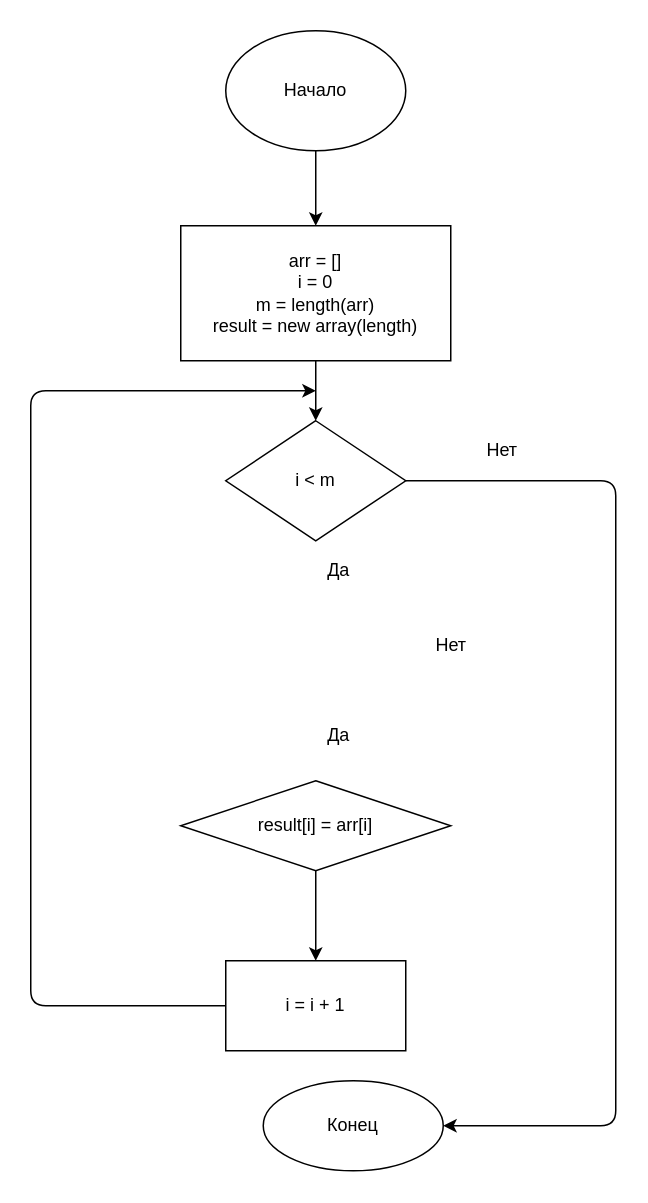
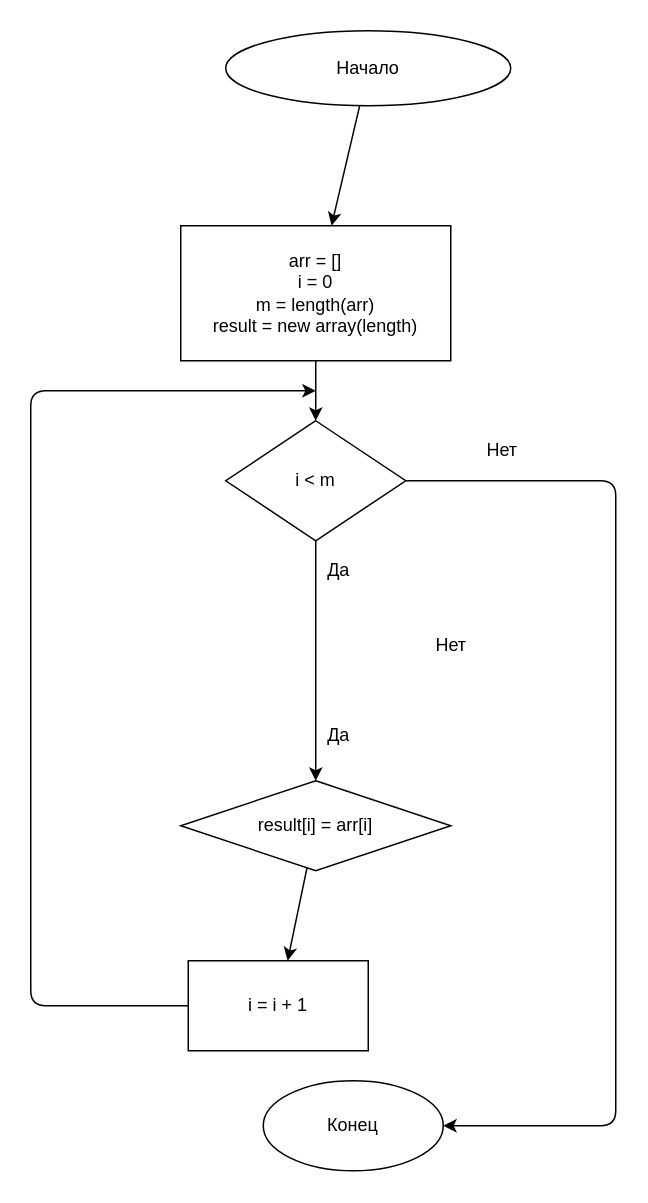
  <mxCell id="0" />
  <mxCell id="1" parent="0" />
  <mxCell id="2" value="" style="edgeStyle=none;html=1;" parent="1" source="3" target="5" edge="1"><mxGeometry relative="1" as="geometry" /></mxCell>
- <mxCell id="3" value="Начало" style="ellipse;whiteSpace=wrap;html=1;" parent="1" vertex="1"><mxGeometry x="150" y="20" width="120" height="80" as="geometry" /></mxCell>
+ <mxCell id="3" value="Начало" style="ellipse;whiteSpace=wrap;html=1;" parent="1" vertex="1"><mxGeometry x="150" y="20" width="190" height="50" as="geometry" /></mxCell>
  <mxCell id="4" value="" style="edgeStyle=none;html=1;" parent="1" source="5" target="8" edge="1"><mxGeometry relative="1" as="geometry" /></mxCell>
  <mxCell id="5" value="arr = []&lt;br&gt;i = 0&lt;br&gt;m = length(arr)&lt;br&gt;result = new array(length)" style="whiteSpace=wrap;html=1;" parent="1" vertex="1"><mxGeometry x="120" y="150" width="180" height="90" as="geometry" /></mxCell>
+ <mxCell id="6" value="" style="edgeStyle=none;html=1;" parent="1" source="8" target="10" edge="1"><mxGeometry relative="1" as="geometry" /></mxCell>
  <mxCell id="7" value="" style="edgeStyle=none;html=1;" parent="1" source="8" target="13" edge="1"><mxGeometry relative="1" as="geometry"><Array as="points"><mxPoint x="410" y="320" /><mxPoint x="410" y="680" /><mxPoint x="410" y="750" /></Array></mxGeometry></mxCell>
  <mxCell id="8" value="i &amp;lt; m" style="rhombus;whiteSpace=wrap;html=1;" parent="1" vertex="1"><mxGeometry x="150" y="280" width="120" height="80" as="geometry" /></mxCell>
  <mxCell id="9" value="" style="edgeStyle=none;html=1;" parent="1" source="10" target="12" edge="1"><mxGeometry relative="1" as="geometry" /></mxCell>
  <mxCell id="10" value="result[i] = arr[i]" style="rhombus;whiteSpace=wrap;html=1;" parent="1" vertex="1"><mxGeometry x="120" y="520" width="180" height="60" as="geometry" /></mxCell>
  <mxCell id="11" style="edgeStyle=none;html=1;" parent="1" source="12" edge="1"><mxGeometry relative="1" as="geometry"><mxPoint x="210" y="260" as="targetPoint" /><Array as="points"><mxPoint x="20" y="670" /><mxPoint x="20" y="535" /><mxPoint x="20" y="320" /><mxPoint x="20" y="260" /></Array></mxGeometry></mxCell>
- <mxCell id="12" value="i = i + 1" style="whiteSpace=wrap;html=1;" parent="1" vertex="1"><mxGeometry x="150" y="640" width="120" height="60" as="geometry" /></mxCell>
+ <mxCell id="12" value="i = i + 1" style="whiteSpace=wrap;html=1;" parent="1" vertex="1"><mxGeometry x="125" y="640" width="120" height="60" as="geometry" /></mxCell>
  <mxCell id="13" value="Конец" style="ellipse;whiteSpace=wrap;html=1;" parent="1" vertex="1"><mxGeometry x="175" y="720" width="120" height="60" as="geometry" /></mxCell>
  <mxCell id="14" value="Да" style="text;html=1;align=center;verticalAlign=middle;resizable=0;points=[];autosize=1;strokeColor=none;fillColor=none;" parent="1" vertex="1"><mxGeometry x="210" y="370" width="30" height="20" as="geometry" /></mxCell>
  <mxCell id="15" value="Нет" style="text;html=1;align=center;verticalAlign=middle;resizable=0;points=[];autosize=1;strokeColor=none;fillColor=none;" parent="1" vertex="1"><mxGeometry x="314" y="290" width="40" height="20" as="geometry" /></mxCell>
  <mxCell id="16" value="Да" style="text;html=1;align=center;verticalAlign=middle;resizable=0;points=[];autosize=1;strokeColor=none;fillColor=none;" parent="1" vertex="1"><mxGeometry x="210" y="480" width="30" height="20" as="geometry" /></mxCell>
  <mxCell id="17" value="Нет" style="text;html=1;align=center;verticalAlign=middle;resizable=0;points=[];autosize=1;strokeColor=none;fillColor=none;" parent="1" vertex="1"><mxGeometry x="280" y="420" width="40" height="20" as="geometry" /></mxCell>
